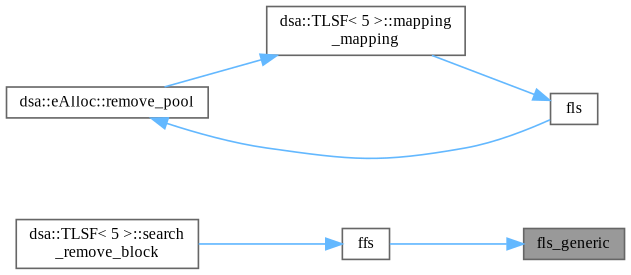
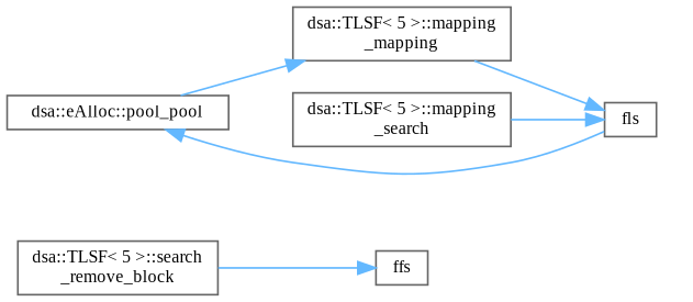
  digraph {
    fontname="Liberation Serif"
    rankdir=RL
    node [color=grey40 fillcolor=white fontname="Liberation Serif" fontsize=10 shape=box style=filled]
    edge [color=steelblue1 dir=back fontname="Liberation Serif" fontsize=10 labelfontname=Helvetica labelfontsize=10 style=solid]
-   n1 [color=gray40 fillcolor=grey60 fontcolor=black height=0.2 label=fls_generic width=0.4]
    n2 [height=0.2 label=ffs width=0.4]
    n3 [height=0.2 label="dsa::TLSF\< 5 \>::search\l_remove_block" width=0.4]
    n4 [height=0.2 label=fls width=0.4]
    n5 [height=0.2 label="dsa::TLSF\< 5 \>::mapping\l_mapping" width=0.4]
-   n7 [height=0.2 label="dsa::eAlloc::remove_pool" width=0.4]
-   n1 -> n2
+   n6 [height=0.2 label="dsa::TLSF\< 5 \>::mapping\l_search" width=0.4]
+   n7 [height=0.2 label="dsa::eAlloc::pool_pool" width=0.4]
    n2 -> n3
    n4 -> n5
+   n4 -> n6
    n5 -> n7
    n7 -> n4
  }
